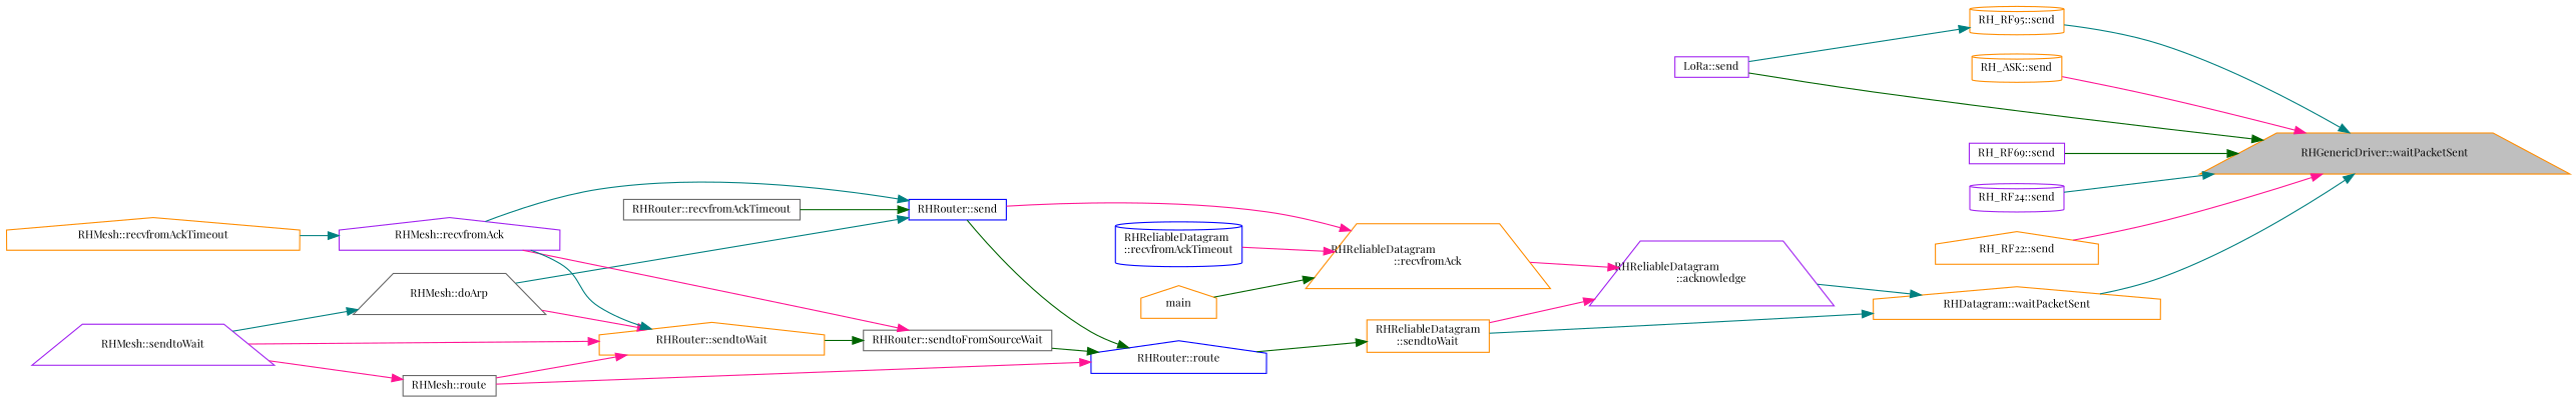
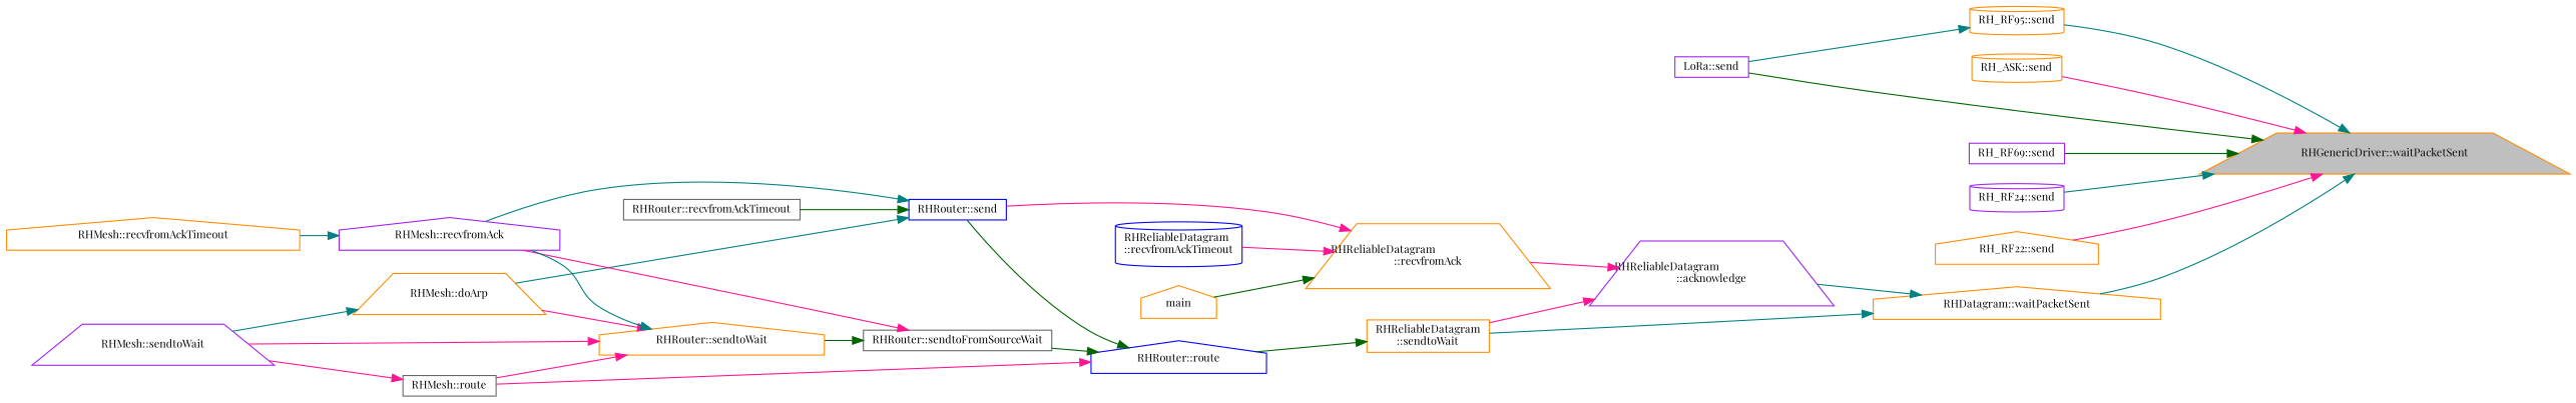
  digraph {
    fontname="Playfair Display"
    rankdir=RL
    node [color=darkorange fillcolor=white fontname="Playfair Display" fontsize=10 shape=box style=filled]
    edge [color=deeppink dir=back fontname="Playfair Display" fontsize=10 labelfontname=Helvetica labelfontsize=10 style=solid]
    n1 [fillcolor=grey75 fontcolor=black height=0.2 label="RHGenericDriver::waitPacketSent" shape=trapezium width=0.4]
    n2 [color=purple height=0.2 label="LoRa::send" width=0.4]
    n3 [height=0.2 label="RH_ASK::send" shape=cylinder width=0.4]
    n4 [height=0.2 label="RH_RF95::send" shape=cylinder width=0.4]
    n5 [color=purple height=0.2 label="RH_RF69::send" width=0.4]
    n6 [color=purple height=0.2 label="RH_RF24::send" shape=cylinder width=0.4]
    n7 [height=0.2 label="RH_RF22::send" shape=house width=0.4]
    n8 [height=0.2 label="RHDatagram::waitPacketSent" shape=house width=0.4]
    n9 [color=purple height=0.2 label="RHReliableDatagram\l::acknowledge" shape=trapezium width=0.4]
    n10 [height=0.2 label="RHReliableDatagram\l::sendtoWait" width=0.4]
    n11 [height=0.2 label="RHReliableDatagram\l::recvfromAck" shape=trapezium width=0.4]
    n12 [color=blue height=0.2 label="RHRouter::route" shape=house width=0.4]
    n13 [height=0.2 label=main shape=house width=0.4]
    n14 [color=blue height=0.2 label="RHRouter::send" width=0.4]
    n15 [color=blue height=0.2 label="RHReliableDatagram\l::recvfromAckTimeout" shape=cylinder width=0.4]
-   n16 [color=gray40 height=0.2 label="RHMesh::doArp" shape=trapezium width=0.4]
+   n16 [height=0.2 label="RHMesh::doArp" shape=trapezium width=0.4]
    n17 [color=purple height=0.2 label="RHMesh::recvfromAck" shape=house width=0.4]
    n18 [color=gray40 height=0.2 label="RHRouter::recvfromAckTimeout" width=0.4]
    n19 [color=purple height=0.2 label="RHMesh::sendtoWait" shape=trapezium width=0.4]
    n20 [height=0.2 label="RHMesh::recvfromAckTimeout" shape=house width=0.4]
    n21 [color=gray40 height=0.2 label="RHMesh::route" width=0.4]
    n22 [color=gray40 height=0.2 label="RHRouter::sendtoFromSourceWait" width=0.4]
    n23 [height=0.2 label="RHRouter::sendtoWait" shape=house width=0.4]
    n1 -> n2 [color=darkgreen]
    n1 -> n3
    n1 -> n4 [color=teal]
    n1 -> n5 [color=darkgreen]
    n1 -> n6 [color=teal]
    n1 -> n7
    n1 -> n8 [color=teal]
    n4 -> n2 [color=teal]
    n8 -> n9 [color=teal]
    n8 -> n10 [color=teal]
    n9 -> n10
    n9 -> n11
    n10 -> n12 [color=darkgreen]
    n11 -> n13 [color=darkgreen]
    n11 -> n14
    n11 -> n15
    n12 -> n14 [color=darkgreen]
    n12 -> n21
    n12 -> n22 [color=darkgreen]
    n14 -> n16 [color=teal]
    n14 -> n17 [color=teal]
    n14 -> n18 [color=darkgreen]
    n16 -> n19 [color=teal]
    n17 -> n20 [color=teal]
    n21 -> n19
    n22 -> n17
    n22 -> n23 [color=darkgreen]
    n23 -> n16
    n23 -> n17 [color=teal]
    n23 -> n19
    n23 -> n21
  }
